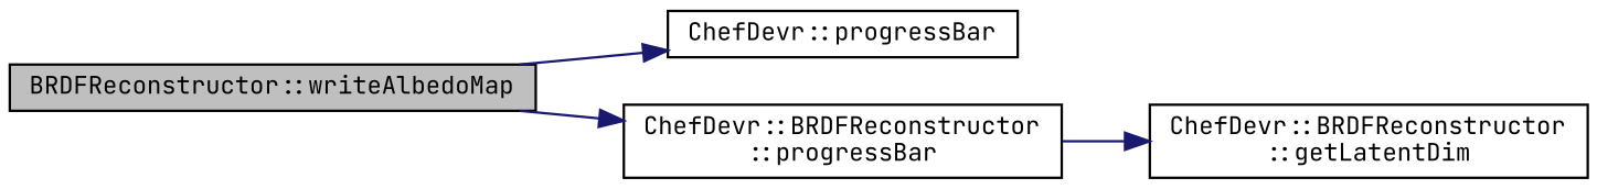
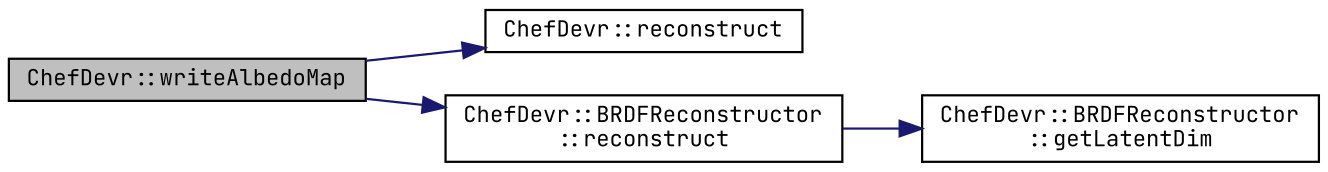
  digraph {
    fontname="JetBrains Mono"
    rankdir=LR
    node [color=black fillcolor=white fontname="JetBrains Mono" fontsize=10 shape=record style=filled]
    edge [color=midnightblue fontname="JetBrains Mono" fontsize=10 labelfontname=FreeSans labelfontsize=10 style=solid]
-   n1 [fillcolor=grey75 fontcolor=black height=0.2 label="BRDFReconstructor::writeAlbedoMap" width=0.4]
-   n2 [height=0.2 label="ChefDevr::progressBar" width=0.4]
-   n3 [height=0.2 label="ChefDevr::BRDFReconstructor\l::progressBar" width=0.4]
+   n1 [fillcolor=grey75 fontcolor=black height=0.2 label="ChefDevr::writeAlbedoMap" width=0.4]
+   n2 [height=0.2 label="ChefDevr::reconstruct" width=0.4]
+   n3 [height=0.2 label="ChefDevr::BRDFReconstructor\l::reconstruct" width=0.4]
    n4 [height=0.2 label="ChefDevr::BRDFReconstructor\l::getLatentDim" width=0.4]
    n1 -> n2
    n1 -> n3
    n3 -> n4
  }
